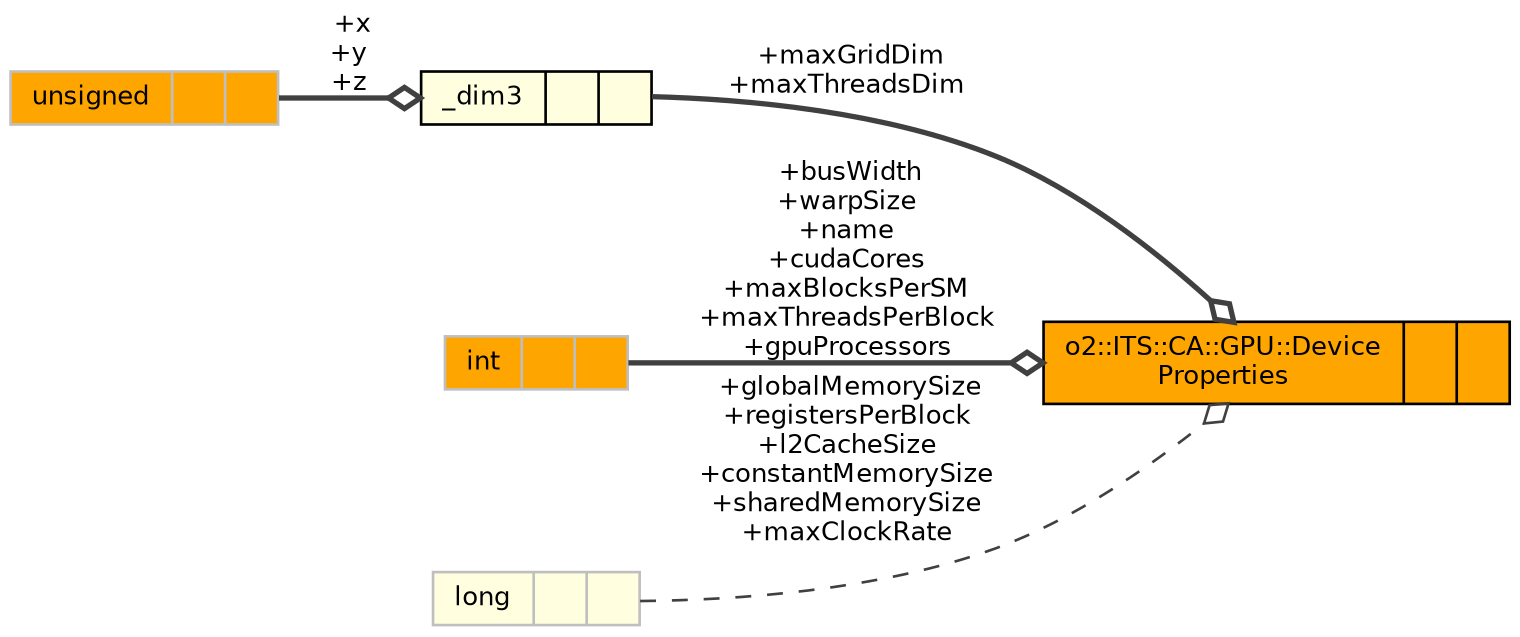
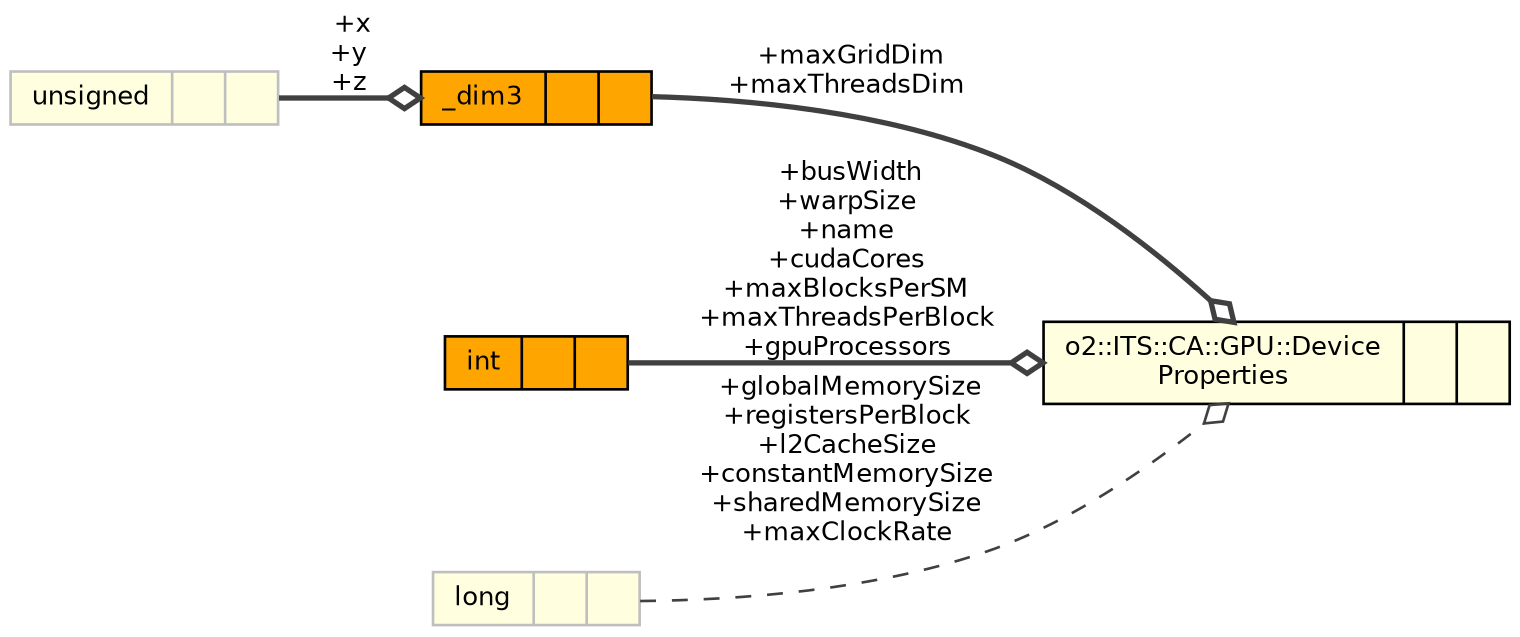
  digraph {
    rankdir=LR
    node [color=grey75 fillcolor=lightyellow fontname=Helvetica fontsize=10 shape=record style=filled]
    edge [arrowhead=odiamond color=grey25 fontname=Helvetica fontsize=10 labelfontname=Helvetica labelfontsize=10 style=bold]
-   n1 [color=black fillcolor=orange fontcolor=black height=0.2 label="{o2::ITS::CA::GPU::Device\lProperties\n||}" width=0.4]
-   n2 [color=black height=0.2 label="{_dim3\n||}" width=0.4]
-   n3 [fillcolor=orange height=0.2 label="{unsigned\n||}" width=0.4]
-   n4 [fillcolor=orange height=0.2 label="{int\n||}" width=0.4]
+   n1 [color=black fontcolor=black height=0.2 label="{o2::ITS::CA::GPU::Device\lProperties\n||}" width=0.4]
+   n2 [color=black fillcolor=orange height=0.2 label="{_dim3\n||}" width=0.4]
+   n3 [height=0.2 label="{unsigned\n||}" width=0.4]
+   n4 [color=black fillcolor=orange height=0.2 label="{int\n||}" width=0.4]
    n5 [height=0.2 label="{long\n||}" width=0.4]
    n2 -> n1 [label=" +maxGridDim\n+maxThreadsDim"]
    n3 -> n2 [label=" +x\n+y\n+z"]
    n4 -> n1 [label=" +busWidth\n+warpSize\n+name\n+cudaCores\n+maxBlocksPerSM\n+maxThreadsPerBlock\n+gpuProcessors"]
    n5 -> n1 [label=" +globalMemorySize\n+registersPerBlock\n+l2CacheSize\n+constantMemorySize\n+sharedMemorySize\n+maxClockRate" style=dashed]
  }
